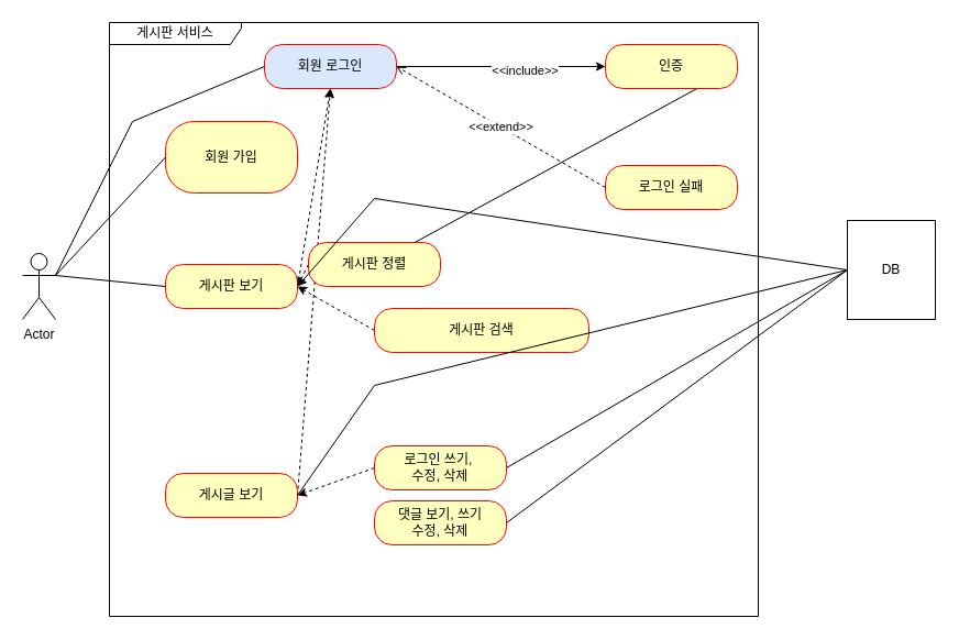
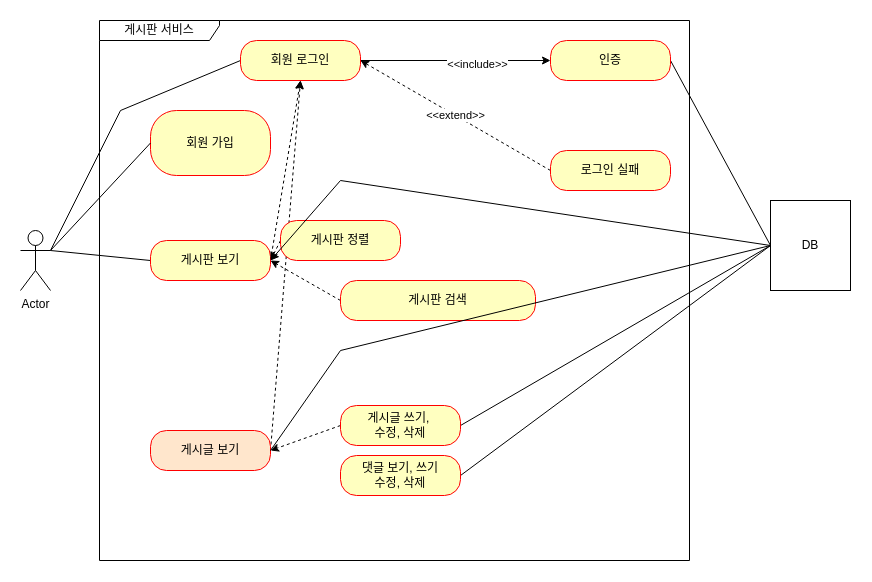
  <mxCell id="0" />
  <mxCell id="1" parent="0" />
  <mxCell id="2" value="Actor" style="shape=umlActor;verticalLabelPosition=bottom;verticalAlign=top;html=1;" vertex="1" parent="1"><mxGeometry x="20" y="230" width="30" height="60" as="geometry" /></mxCell>
  <mxCell id="3" value="게시판 서비스" style="shape=umlFrame;whiteSpace=wrap;html=1;pointerEvents=0;width=120;height=20;" vertex="1" parent="1"><mxGeometry x="99" y="20" width="590" height="540" as="geometry" /></mxCell>
  <mxCell id="4" value="회원 가입" style="rounded=1;whiteSpace=wrap;html=1;arcSize=40;fontColor=#000000;fillColor=#ffffc0;strokeColor=#ff0000;" vertex="1" parent="1"><mxGeometry x="150" y="110" width="120" height="65" as="geometry" /></mxCell>
  <mxCell id="5" style="rounded=0;orthogonalLoop=1;jettySize=auto;html=1;exitX=0;exitY=0.5;exitDx=0;exitDy=0;endArrow=none;endFill=0;" edge="1" parent="1" source="7"><mxGeometry relative="1" as="geometry"><mxPoint x="50" y="250" as="targetPoint" /></mxGeometry></mxCell>
  <mxCell id="6" style="rounded=0;orthogonalLoop=1;jettySize=auto;html=1;exitX=1;exitY=0.5;exitDx=0;exitDy=0;entryX=0.5;entryY=1;entryDx=0;entryDy=0;dashed=1;" edge="1" parent="1" source="7" target="13"><mxGeometry relative="1" as="geometry" /></mxCell>
  <mxCell id="7" value="게시판 보기" style="rounded=1;whiteSpace=wrap;html=1;arcSize=40;fontColor=#000000;fillColor=#ffffc0;strokeColor=#ff0000;" vertex="1" parent="1"><mxGeometry x="150" y="240" width="120" height="40" as="geometry" /></mxCell>
  <mxCell id="8" style="rounded=0;orthogonalLoop=1;jettySize=auto;html=1;exitX=1;exitY=0.5;exitDx=0;exitDy=0;dashed=1;" edge="1" parent="1" source="9"><mxGeometry relative="1" as="geometry"><mxPoint x="300" y="80" as="targetPoint" /></mxGeometry></mxCell>
- <mxCell id="9" value="게시글 보기" style="rounded=1;whiteSpace=wrap;html=1;arcSize=40;fontColor=#000000;fillColor=#ffffc0;strokeColor=#ff0000;" vertex="1" parent="1"><mxGeometry x="150" y="430" width="120" height="40" as="geometry" /></mxCell>
+ <mxCell id="9" value="게시글 보기" style="rounded=1;whiteSpace=wrap;html=1;arcSize=40;fontColor=#000000;fillColor=#ffe6cc;strokeColor=#ff0000;" vertex="1" parent="1"><mxGeometry x="150" y="430" width="120" height="40" as="geometry" /></mxCell>
  <mxCell id="10" style="rounded=0;orthogonalLoop=1;jettySize=auto;html=1;exitX=0;exitY=0.5;exitDx=0;exitDy=0;endArrow=none;endFill=0;" edge="1" parent="1" source="13"><mxGeometry relative="1" as="geometry"><mxPoint x="50" y="250" as="targetPoint" /><Array as="points"><mxPoint x="120" y="110" /></Array></mxGeometry></mxCell>
  <mxCell id="11" style="rounded=0;orthogonalLoop=1;jettySize=auto;html=1;exitX=1;exitY=0.5;exitDx=0;exitDy=0;entryX=0;entryY=0.5;entryDx=0;entryDy=0;endArrow=classic;endFill=1;dashed=0;" edge="1" parent="1" source="13" target="15"><mxGeometry relative="1" as="geometry" /></mxCell>
  <mxCell id="12" value="&amp;lt;&amp;lt;include&amp;gt;&amp;gt;" style="edgeLabel;html=1;align=center;verticalAlign=middle;resizable=0;points=[];" vertex="1" connectable="0" parent="11"><mxGeometry x="0.221" y="-3" relative="1" as="geometry"><mxPoint as="offset" /></mxGeometry></mxCell>
- <mxCell id="13" value="회원 로그인" style="rounded=1;whiteSpace=wrap;html=1;arcSize=40;fontColor=#000000;fillColor=#dae8fc;strokeColor=#ff0000;" vertex="1" parent="1"><mxGeometry x="240" y="40" width="120" height="40" as="geometry" /></mxCell>
- <mxCell id="14" style="rounded=0;orthogonalLoop=1;jettySize=auto;html=1;exitX=1;exitY=0.5;exitDx=0;exitDy=0;endArrow=none;endFill=0;" edge="1" parent="1" source="15" target="19"><mxGeometry relative="1" as="geometry" /></mxCell>
+ <mxCell id="13" value="회원 로그인" style="rounded=1;whiteSpace=wrap;html=1;arcSize=40;fontColor=#000000;fillColor=#ffffc0;strokeColor=#ff0000;" vertex="1" parent="1"><mxGeometry x="240" y="40" width="120" height="40" as="geometry" /></mxCell>
+ <mxCell id="14" style="rounded=0;orthogonalLoop=1;jettySize=auto;html=1;exitX=1;exitY=0.5;exitDx=0;exitDy=0;entryX=0;entryY=0.5;entryDx=0;entryDy=0;endArrow=none;endFill=0;" edge="1" parent="1" source="15" target="30"><mxGeometry relative="1" as="geometry" /></mxCell>
  <mxCell id="15" value="인증" style="rounded=1;whiteSpace=wrap;html=1;arcSize=40;fontColor=#000000;fillColor=#ffffc0;strokeColor=#ff0000;" vertex="1" parent="1"><mxGeometry x="550" y="40" width="120" height="40" as="geometry" /></mxCell>
- <mxCell id="16" value="&amp;lt;&amp;lt;extend&amp;gt;&amp;gt;" style="rounded=0;orthogonalLoop=1;jettySize=auto;html=1;exitX=0;exitY=0.5;exitDx=0;exitDy=0;entryX=1;entryY=0.5;entryDx=0;entryDy=0;endArrow=open;endFill=1;dashed=1;" edge="1" parent="1" source="17" target="13"><mxGeometry relative="1" as="geometry" /></mxCell>
+ <mxCell id="16" value="&amp;lt;&amp;lt;extend&amp;gt;&amp;gt;" style="rounded=0;orthogonalLoop=1;jettySize=auto;html=1;exitX=0;exitY=0.5;exitDx=0;exitDy=0;entryX=1;entryY=0.5;entryDx=0;entryDy=0;endArrow=classic;endFill=1;dashed=1;" edge="1" parent="1" source="17" target="13"><mxGeometry relative="1" as="geometry" /></mxCell>
  <mxCell id="17" value="로그인 실패" style="rounded=1;whiteSpace=wrap;html=1;arcSize=40;fontColor=#000000;fillColor=#ffffc0;strokeColor=#ff0000;" vertex="1" parent="1"><mxGeometry x="550" y="150" width="120" height="40" as="geometry" /></mxCell>
  <mxCell id="18" style="rounded=0;orthogonalLoop=1;jettySize=auto;html=1;exitX=0;exitY=0.5;exitDx=0;exitDy=0;dashed=1;entryX=1;entryY=0.5;entryDx=0;entryDy=0;" edge="1" parent="1" source="19" target="7"><mxGeometry relative="1" as="geometry" /></mxCell>
  <mxCell id="19" value="게시판 정렬" style="rounded=1;whiteSpace=wrap;html=1;arcSize=40;fontColor=#000000;fillColor=#ffffc0;strokeColor=#ff0000;" vertex="1" parent="1"><mxGeometry x="280" y="220" width="120" height="40" as="geometry" /></mxCell>
  <mxCell id="20" style="rounded=0;orthogonalLoop=1;jettySize=auto;html=1;exitX=0;exitY=0.5;exitDx=0;exitDy=0;dashed=1;" edge="1" parent="1" source="21"><mxGeometry relative="1" as="geometry"><mxPoint x="270" y="260" as="targetPoint" /></mxGeometry></mxCell>
  <mxCell id="21" value="게시판 검색" style="rounded=1;whiteSpace=wrap;html=1;arcSize=40;fontColor=#000000;fillColor=#ffffc0;strokeColor=#ff0000;" vertex="1" parent="1"><mxGeometry x="340" y="280" width="195" height="40" as="geometry" /></mxCell>
  <mxCell id="22" style="rounded=0;orthogonalLoop=1;jettySize=auto;html=1;exitX=0;exitY=0.5;exitDx=0;exitDy=0;entryX=1;entryY=0.5;entryDx=0;entryDy=0;dashed=1;" edge="1" parent="1" source="24" target="9"><mxGeometry relative="1" as="geometry" /></mxCell>
  <mxCell id="23" style="rounded=0;orthogonalLoop=1;jettySize=auto;html=1;exitX=1;exitY=0.5;exitDx=0;exitDy=0;entryX=0;entryY=0.5;entryDx=0;entryDy=0;endArrow=none;endFill=0;" edge="1" parent="1" source="24" target="30"><mxGeometry relative="1" as="geometry"><mxPoint x="770" y="240" as="targetPoint" /></mxGeometry></mxCell>
- <mxCell id="24" value="로그인 쓰기,&amp;nbsp;&lt;div&gt;수정, 삭제&lt;/div&gt;" style="rounded=1;whiteSpace=wrap;html=1;arcSize=40;fontColor=#000000;fillColor=#ffffc0;strokeColor=#ff0000;" vertex="1" parent="1"><mxGeometry x="340" y="405" width="120" height="40" as="geometry" /></mxCell>
+ <mxCell id="24" value="게시글 쓰기,&amp;nbsp;&lt;div&gt;수정, 삭제&lt;/div&gt;" style="rounded=1;whiteSpace=wrap;html=1;arcSize=40;fontColor=#000000;fillColor=#ffffc0;strokeColor=#ff0000;" vertex="1" parent="1"><mxGeometry x="340" y="405" width="120" height="40" as="geometry" /></mxCell>
  <mxCell id="25" style="rounded=0;orthogonalLoop=1;jettySize=auto;html=1;exitX=1;exitY=0.5;exitDx=0;exitDy=0;entryX=0;entryY=0.5;entryDx=0;entryDy=0;endArrow=none;endFill=0;" edge="1" parent="1" source="26" target="30"><mxGeometry relative="1" as="geometry" /></mxCell>
  <mxCell id="26" value="댓글 보기, 쓰기&lt;div&gt;수정, 삭제&lt;/div&gt;" style="rounded=1;whiteSpace=wrap;html=1;arcSize=40;fontColor=#000000;fillColor=#ffffc0;strokeColor=#ff0000;" vertex="1" parent="1"><mxGeometry x="340" y="455" width="120" height="40" as="geometry" /></mxCell>
  <mxCell id="27" style="rounded=0;orthogonalLoop=1;jettySize=auto;html=1;exitX=0;exitY=0.5;exitDx=0;exitDy=0;entryX=1;entryY=0.333;entryDx=0;entryDy=0;entryPerimeter=0;endArrow=none;endFill=0;" edge="1" parent="1" source="4" target="2"><mxGeometry relative="1" as="geometry" /></mxCell>
  <mxCell id="28" style="rounded=0;orthogonalLoop=1;jettySize=auto;html=1;exitX=0;exitY=0.5;exitDx=0;exitDy=0;entryX=1;entryY=0.5;entryDx=0;entryDy=0;" edge="1" parent="1" source="30" target="7"><mxGeometry relative="1" as="geometry"><mxPoint x="280" y="260" as="targetPoint" /><Array as="points"><mxPoint x="340" y="180" /></Array></mxGeometry></mxCell>
  <mxCell id="29" style="rounded=0;orthogonalLoop=1;jettySize=auto;html=1;exitX=0;exitY=0.5;exitDx=0;exitDy=0;entryX=1;entryY=0.5;entryDx=0;entryDy=0;endArrow=none;endFill=0;" edge="1" parent="1" source="30" target="9"><mxGeometry relative="1" as="geometry"><Array as="points"><mxPoint x="340" y="350" /></Array></mxGeometry></mxCell>
  <mxCell id="30" value="DB" style="html=1;dropTarget=0;whiteSpace=wrap;" vertex="1" parent="1"><mxGeometry x="770" y="200" width="80" height="90" as="geometry" /></mxCell>
